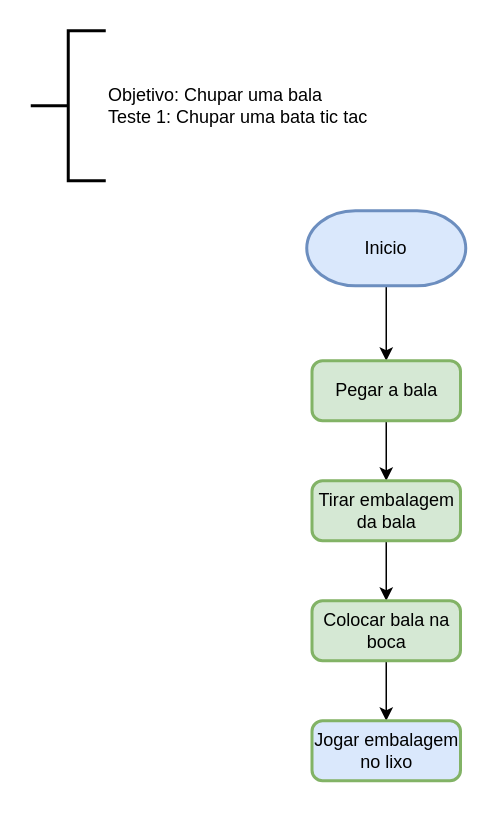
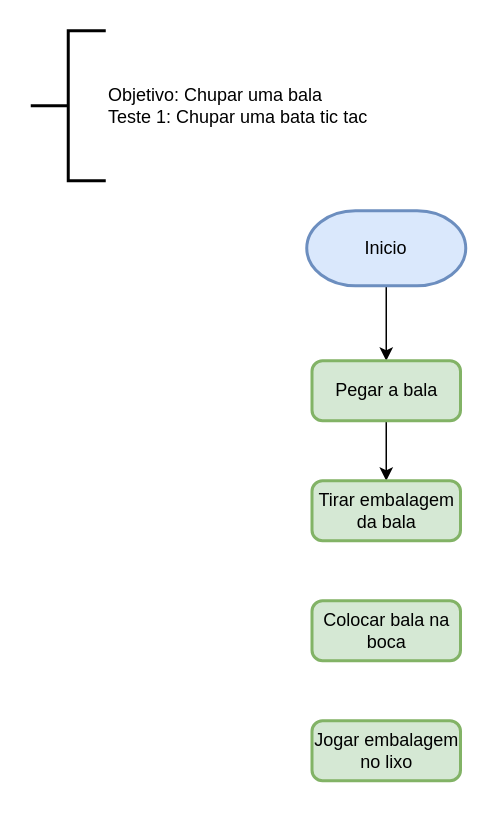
  <mxCell id="0" />
  <mxCell id="1" parent="0" />
  <mxCell id="2" value="Objetivo: Chupar uma bala&lt;br&gt;Teste 1: Chupar uma bata tic tac" style="strokeWidth=2;html=1;shape=mxgraph.flowchart.annotation_2;align=left;labelPosition=right;pointerEvents=1;" parent="1" vertex="1"><mxGeometry x="20" width="50" height="100" as="geometry" y="20" /></mxCell>
  <mxCell id="3" value="" style="edgeStyle=orthogonalEdgeStyle;rounded=0;orthogonalLoop=1;jettySize=auto;html=1;" parent="1" source="4" target="6" edge="1"><mxGeometry relative="1" as="geometry" /></mxCell>
  <mxCell id="4" value="Inicio" style="strokeWidth=2;html=1;shape=mxgraph.flowchart.terminator;whiteSpace=wrap;fillColor=#dae8fc;strokeColor=#6c8ebf;" parent="1" vertex="1"><mxGeometry x="204" y="140" width="106" height="50" as="geometry" /></mxCell>
  <mxCell id="5" value="" style="edgeStyle=orthogonalEdgeStyle;rounded=0;orthogonalLoop=1;jettySize=auto;html=1;" parent="1" source="6" target="8" edge="1"><mxGeometry relative="1" as="geometry" /></mxCell>
  <mxCell id="6" value="Pegar a bala" style="rounded=1;whiteSpace=wrap;html=1;absoluteArcSize=1;arcSize=14;strokeWidth=2;fillColor=#d5e8d4;strokeColor=#82b366;" parent="1" vertex="1"><mxGeometry x="207.5" y="240" width="99" height="40" as="geometry" /></mxCell>
- <mxCell id="7" value="" style="edgeStyle=orthogonalEdgeStyle;rounded=0;orthogonalLoop=1;jettySize=auto;html=1;" parent="1" source="8" target="10" edge="1"><mxGeometry relative="1" as="geometry" /></mxCell>
  <mxCell id="8" value="Tirar embalagem da bala" style="rounded=1;whiteSpace=wrap;html=1;absoluteArcSize=1;arcSize=14;strokeWidth=2;fillColor=#d5e8d4;strokeColor=#82b366;" parent="1" vertex="1"><mxGeometry x="207.5" y="320" width="99" height="40" as="geometry" /></mxCell>
- <mxCell id="9" value="" style="edgeStyle=orthogonalEdgeStyle;rounded=0;orthogonalLoop=1;jettySize=auto;html=1;" parent="1" source="10" target="11" edge="1"><mxGeometry relative="1" as="geometry" /></mxCell>
  <mxCell id="10" value="Colocar bala na boca" style="rounded=1;whiteSpace=wrap;html=1;absoluteArcSize=1;arcSize=14;strokeWidth=2;fillColor=#d5e8d4;strokeColor=#82b366;" parent="1" vertex="1"><mxGeometry x="207.5" y="400" width="99" height="40" as="geometry" /></mxCell>
- <mxCell id="11" value="Jogar embalagem no lixo" style="rounded=1;whiteSpace=wrap;html=1;absoluteArcSize=1;arcSize=14;strokeWidth=2;fillColor=#dae8fc;strokeColor=#82b366;" parent="1" vertex="1"><mxGeometry x="207.5" y="480" width="99" height="40" as="geometry" /></mxCell>
+ <mxCell id="11" value="Jogar embalagem no lixo" style="rounded=1;whiteSpace=wrap;html=1;absoluteArcSize=1;arcSize=14;strokeWidth=2;fillColor=#d5e8d4;strokeColor=#82b366;" parent="1" vertex="1"><mxGeometry x="207.5" y="480" width="99" height="40" as="geometry" /></mxCell>
